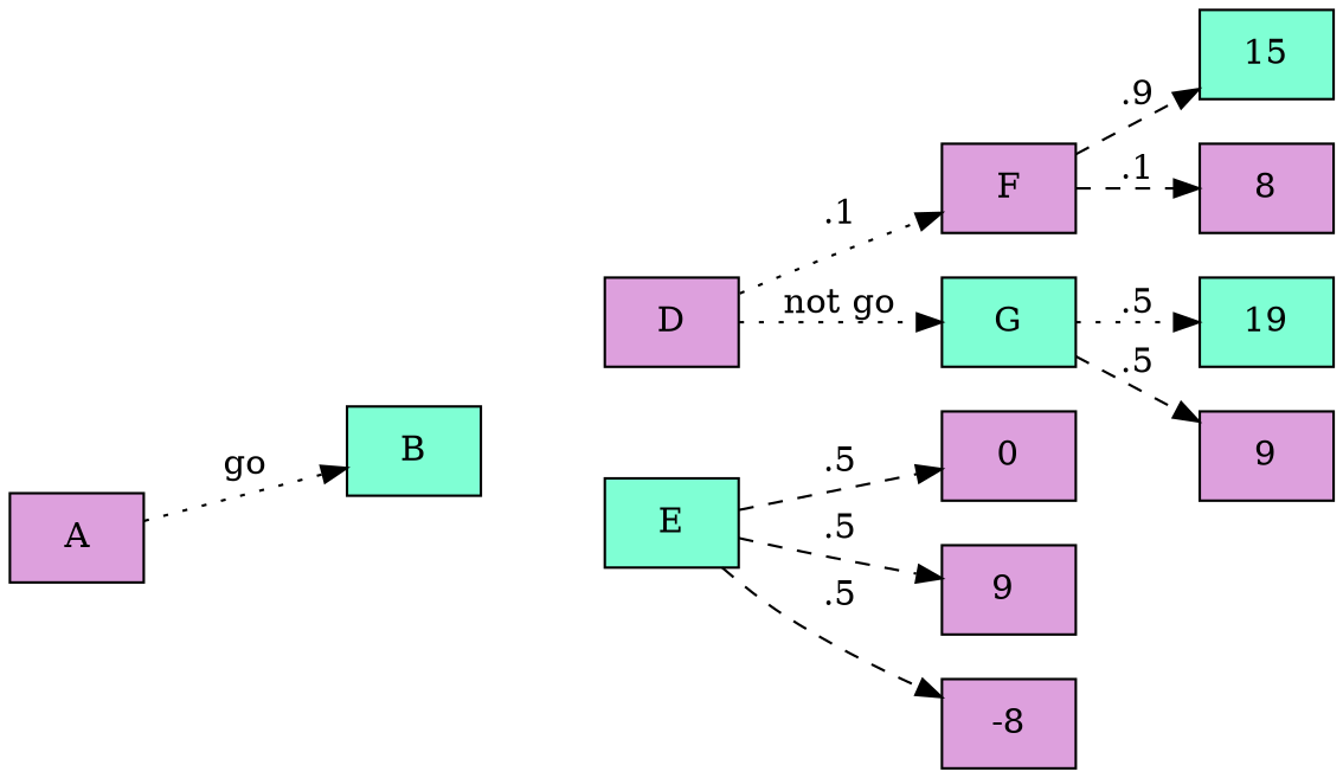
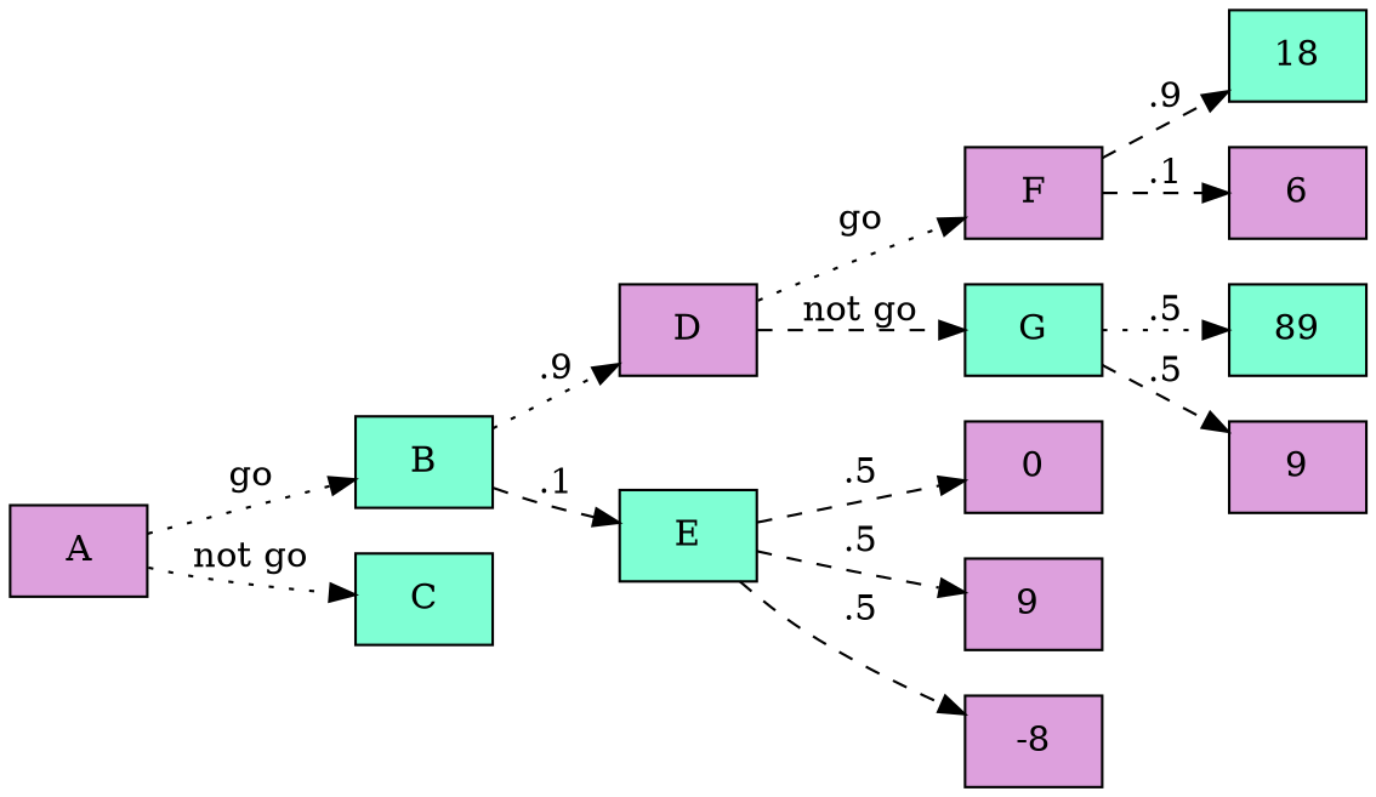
  digraph {
    rankdir=LR
    node [fillcolor=plum shape=box style=filled]
    edge [style=dashed]
    B [fillcolor=aquamarine]
    A
+   C [fillcolor=aquamarine]
    D
    E [fillcolor=aquamarine]
    F
    G [fillcolor=aquamarine]
    0
    "9 "
    n10 [label=-8]
-   18 [fillcolor=aquamarine label=15]
-   8
-   19 [fillcolor=aquamarine]
+   18 [fillcolor=aquamarine]
+   8 [label=6]
+   19 [fillcolor=aquamarine label=89]
    9
+   B -> D [label=.9 style=dotted]
+   B -> E [label=.1]
    A -> B [label=go style=dotted]
-   D -> F [label=.1 style=dotted]
-   D -> G [label="not go" style=dotted]
+   A -> C [label="not go" style=dotted]
+   D -> F [label=go style=dotted]
+   D -> G [label="not go"]
    E -> 0 [label=.5]
    E -> "9 " [label=.5]
    E -> n10 [label=.5]
    F -> 18 [label=.9]
    F -> 8 [label=.1]
    G -> 19 [label=.5 style=dotted]
    G -> 9 [label=.5]
  }
